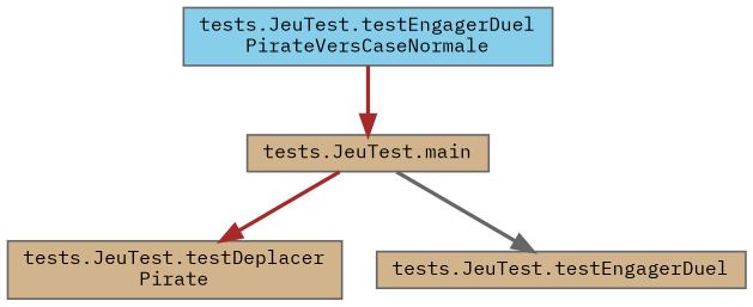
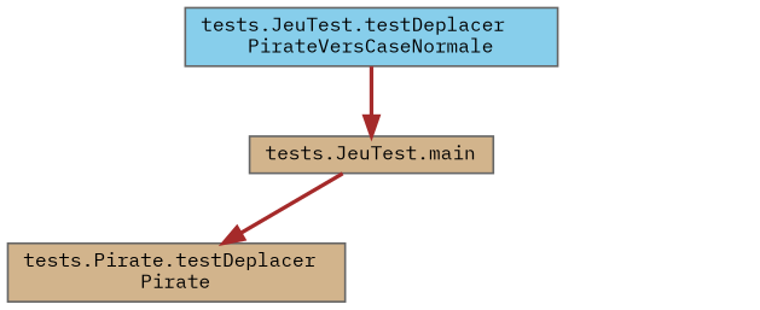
  digraph {
    fontname="IBM Plex Mono"
    rankdir=TB
    node [color=grey40 fillcolor=tan fontname="IBM Plex Mono" fontsize=10 shape=box style=filled]
    edge [color=brown fontname="IBM Plex Mono" fontsize=10 labelfontname=Helvetica labelfontsize=10 style=bold]
    n1 [color=gray40 fontcolor=black height=0.2 label="tests.JeuTest.main" width=0.4]
-   n2 [height=0.2 label="tests.JeuTest.testDeplacer\lPirate" width=0.4]
-   n3 [height=0.2 label="tests.JeuTest.testEngagerDuel" width=0.4]
-   n4 [fillcolor=skyblue height=0.2 label="tests.JeuTest.testEngagerDuel\lPirateVersCaseNormale" width=0.4]
+   n2 [height=0.2 label="tests.Pirate.testDeplacer\lPirate" width=0.4]
+   n4 [fillcolor=skyblue height=0.2 label="tests.JeuTest.testDeplacer\lPirateVersCaseNormale" width=0.4]
    n1 -> n2
-   n1 -> n3 [color=gray40]
    n4 -> n1
  }
